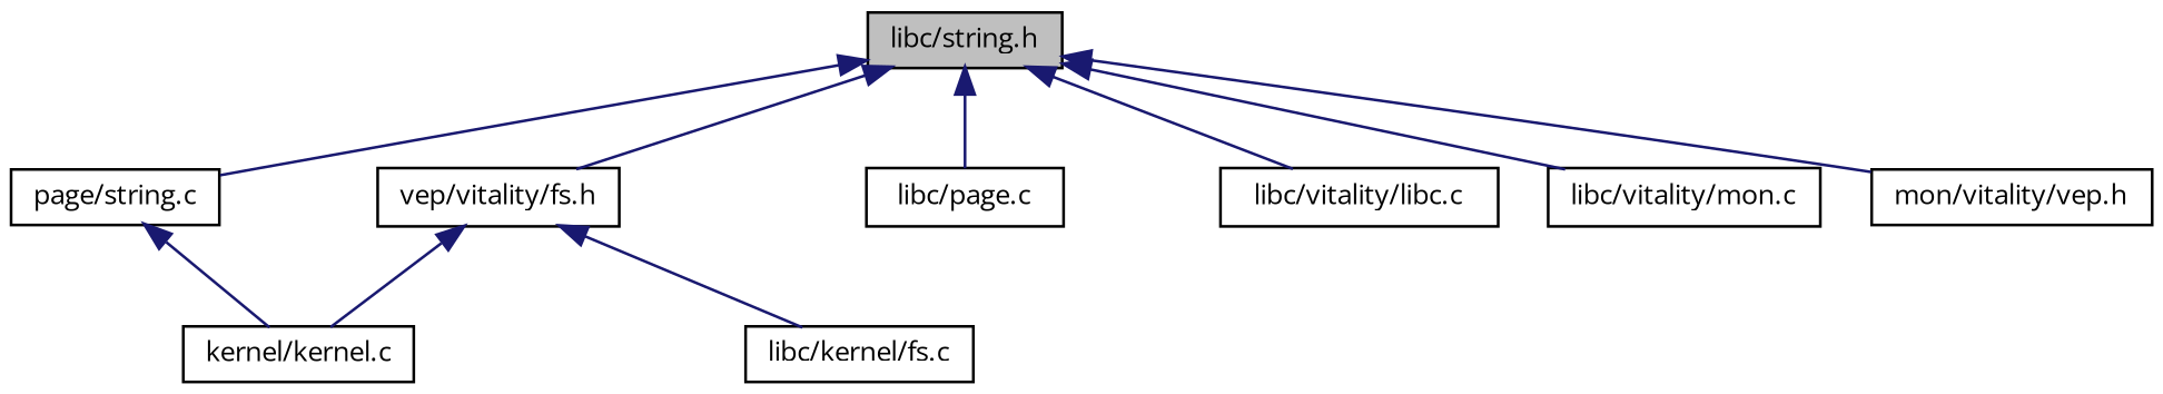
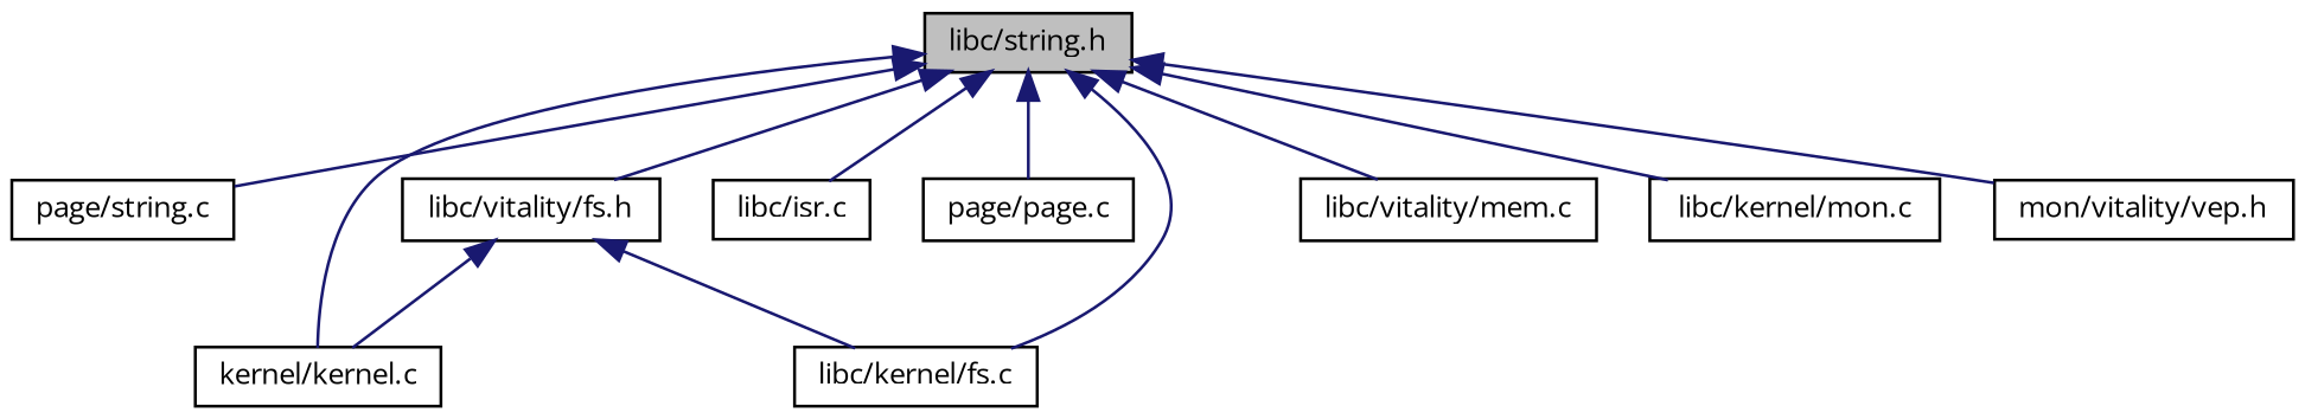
  digraph {
    fontname="Open Sans"
    node [color=black fillcolor=white fontname="Open Sans" fontsize=10 shape=record style=filled]
    edge [color=midnightblue dir=back fontname="Open Sans" fontsize=10 labelfontname=Helvetica labelfontsize=10 style=solid]
    n1 [fillcolor=grey75 fontcolor=black height=0.2 label="libc/string.h" width=0.4]
-   n2 [height=0.2 label="vep/vitality/fs.h" width=0.4]
+   n2 [height=0.2 label="libc/vitality/fs.h" width=0.4]
    n3 [height=0.2 label="kernel/kernel.c" width=0.4]
    n4 [height=0.2 label="libc/kernel/fs.c" width=0.4]
-   n6 [height=0.2 label="libc/page.c" width=0.4]
+   n5 [height=0.2 label="libc/isr.c" width=0.4]
+   n6 [height=0.2 label="page/page.c" width=0.4]
    n7 [height=0.2 label="page/string.c" width=0.4]
-   n8 [height=0.2 label="libc/vitality/libc.c" width=0.4]
-   n9 [height=0.2 label="libc/vitality/mon.c" width=0.4]
+   n8 [height=0.2 label="libc/vitality/mem.c" width=0.4]
+   n9 [height=0.2 label="libc/kernel/mon.c" width=0.4]
    n10 [height=0.2 label="mon/vitality/vep.h" width=0.4]
    n1 -> n2
-   n7 -> n3
+   n1 -> n3
+   n1 -> n4
+   n1 -> n5
    n1 -> n6
    n1 -> n7
    n1 -> n8
    n1 -> n9
    n1 -> n10
    n2 -> n3
    n2 -> n4
  }
